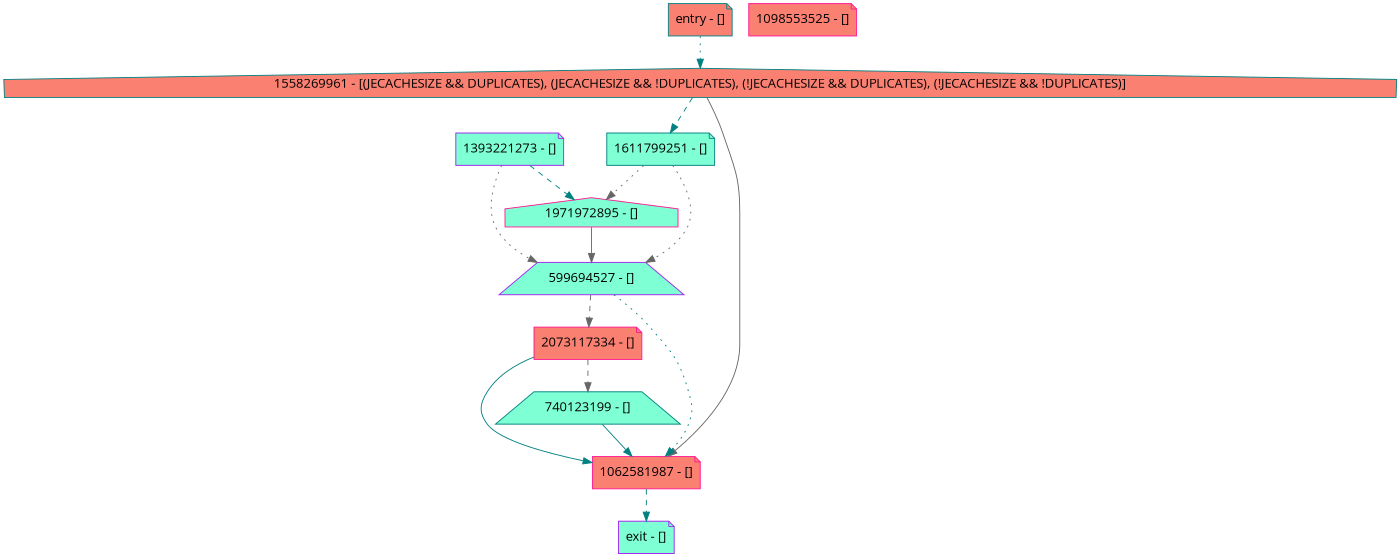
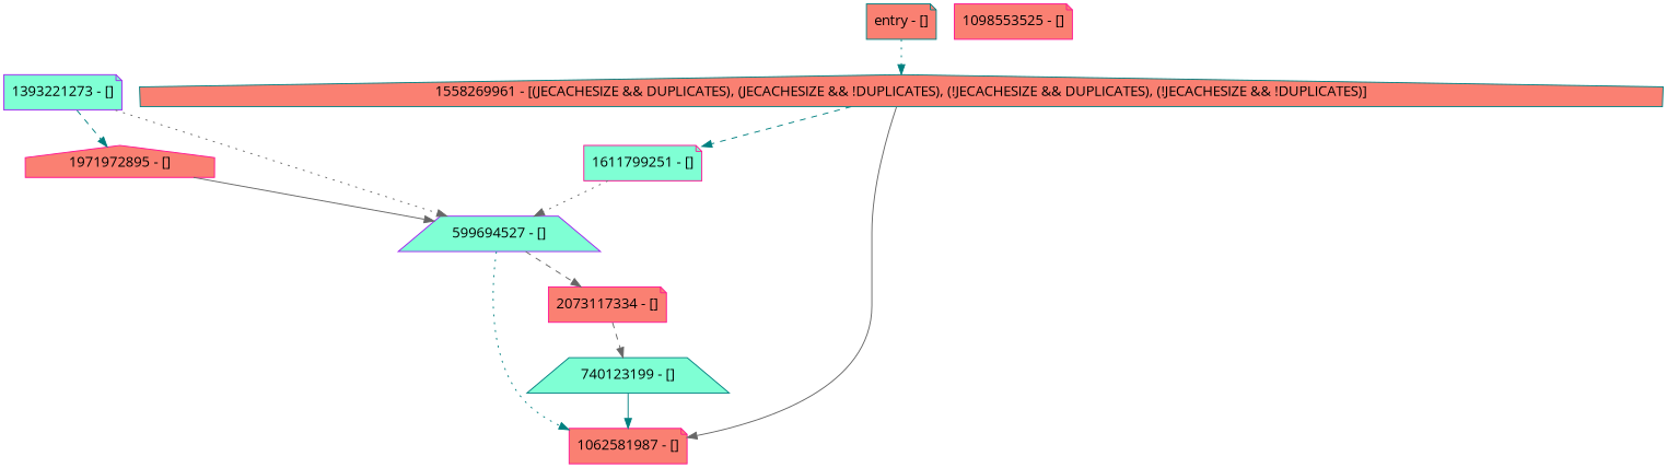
  digraph {
    fontname="Open Sans"
    node [color=deeppink fillcolor=aquamarine fontname="Open Sans" shape=note style=filled]
    edge [color=teal fontname="Open Sans" style=dashed]
    n1 [color=teal label="740123199 - []" shape=trapezium]
    n2 [fillcolor=salmon label="1062581987 - []"]
-   n3 [color=purple label="exit - []"]
    n4 [color=teal fillcolor=salmon label="entry - []"]
    n5 [color=teal fillcolor=salmon label="1558269961 - [(JECACHESIZE && DUPLICATES), (JECACHESIZE && !DUPLICATES), (!JECACHESIZE && DUPLICATES), (!JECACHESIZE && !DUPLICATES)]" shape=house]
-   n6 [color=teal label="1611799251 - []"]
-   n7 [label="1971972895 - []" shape=house]
+   n6 [label="1611799251 - []"]
+   n7 [fillcolor=salmon label="1971972895 - []" shape=house]
    n8 [color=purple label="599694527 - []" shape=trapezium]
    n9 [color=purple label="1393221273 - []"]
    n10 [fillcolor=salmon label="2073117334 - []"]
    n11 [fillcolor=salmon label="1098553525 - []"]
    n1 -> n2 [style=solid]
-   n2 -> n3
    n4 -> n5 [style=dotted]
    n5 -> n2 [color=gray40 style=solid]
    n5 -> n6
-   n6 -> n7 [color=gray40 style=dotted]
    n6 -> n8 [color=gray40 style=dotted]
    n7 -> n8 [color=gray40 style=solid]
    n8 -> n2 [style=dotted]
    n8 -> n10 [color=gray40]
    n9 -> n7
    n9 -> n8 [color=gray40 style=dotted]
    n10 -> n1 [color=gray40]
-   n10 -> n2 [style=solid]
  }
